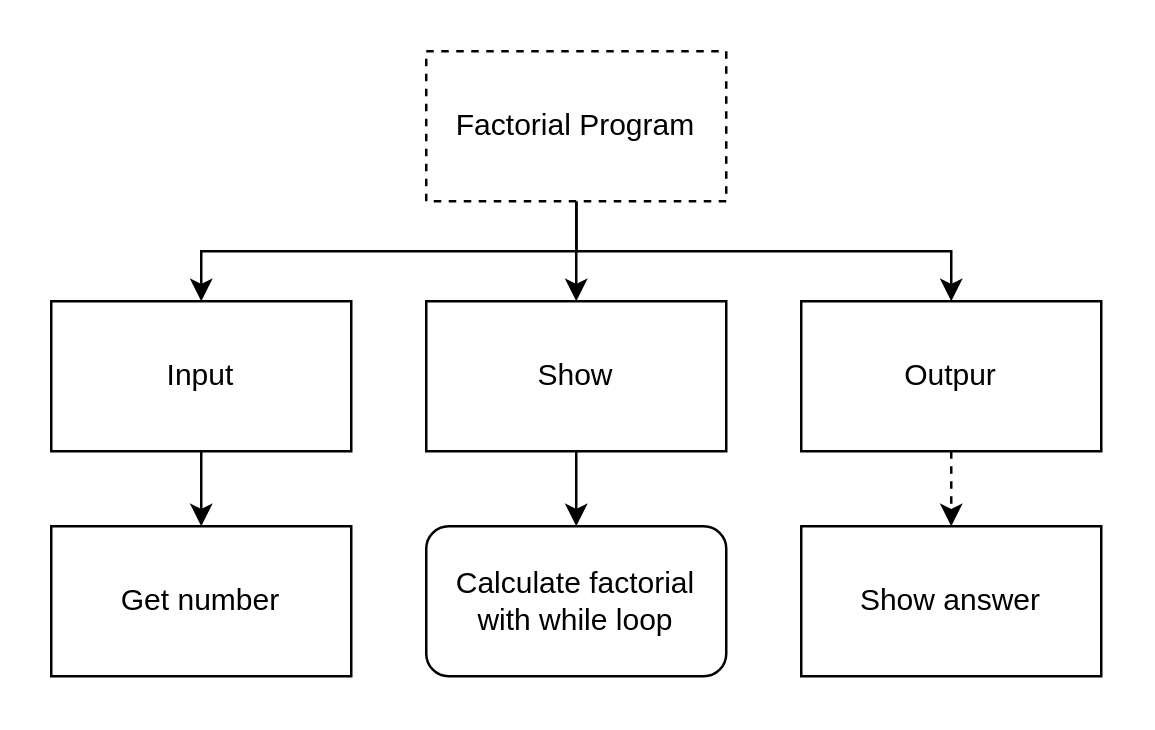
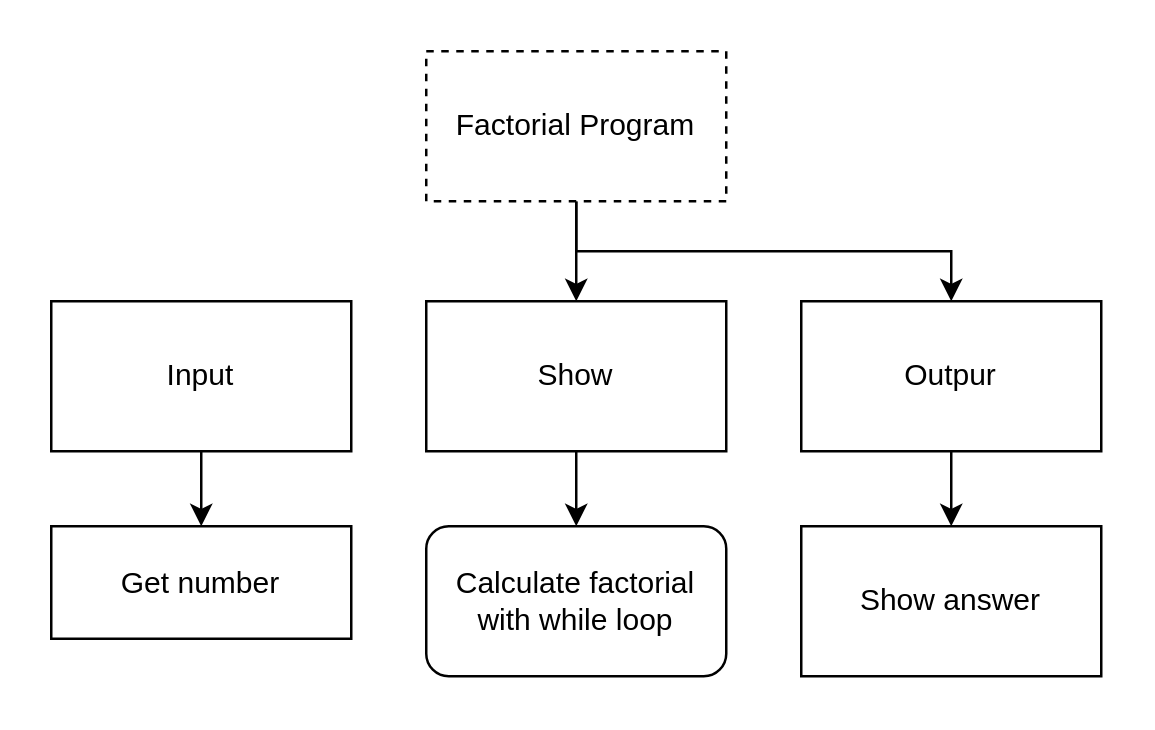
  <mxCell id="0" />
  <mxCell id="1" parent="0" />
  <mxCell id="2" style="edgeStyle=orthogonalEdgeStyle;rounded=0;orthogonalLoop=1;jettySize=auto;html=1;exitX=0.5;exitY=1;exitDx=0;exitDy=0;" edge="1" parent="1" source="5" target="9"><mxGeometry relative="1" as="geometry" /></mxCell>
- <mxCell id="3" style="edgeStyle=orthogonalEdgeStyle;rounded=0;orthogonalLoop=1;jettySize=auto;html=1;exitX=0.5;exitY=1;exitDx=0;exitDy=0;" edge="1" parent="1" source="5" target="7"><mxGeometry relative="1" as="geometry" /></mxCell>
  <mxCell id="4" style="edgeStyle=orthogonalEdgeStyle;rounded=0;orthogonalLoop=1;jettySize=auto;html=1;exitX=0.5;exitY=1;exitDx=0;exitDy=0;" edge="1" parent="1" source="5" target="11"><mxGeometry relative="1" as="geometry" /></mxCell>
  <mxCell id="5" value="Factorial Program" style="rounded=0;whiteSpace=wrap;html=1;dashed=1;" vertex="1" parent="1"><mxGeometry x="170" y="20" width="120" height="60" as="geometry" /></mxCell>
  <mxCell id="6" style="edgeStyle=orthogonalEdgeStyle;rounded=0;orthogonalLoop=1;jettySize=auto;html=1;exitX=0.5;exitY=1;exitDx=0;exitDy=0;entryX=0.5;entryY=0;entryDx=0;entryDy=0;" edge="1" parent="1" source="7" target="12"><mxGeometry relative="1" as="geometry" /></mxCell>
  <mxCell id="7" value="Input" style="rounded=0;whiteSpace=wrap;html=1;" vertex="1" parent="1"><mxGeometry x="20" y="120" width="120" height="60" as="geometry" /></mxCell>
  <mxCell id="8" style="edgeStyle=orthogonalEdgeStyle;rounded=0;orthogonalLoop=1;jettySize=auto;html=1;exitX=0.5;exitY=1;exitDx=0;exitDy=0;entryX=0.5;entryY=0;entryDx=0;entryDy=0;" edge="1" parent="1" source="9" target="13"><mxGeometry relative="1" as="geometry" /></mxCell>
  <mxCell id="9" value="Show" style="rounded=0;whiteSpace=wrap;html=1;" vertex="1" parent="1"><mxGeometry x="170" y="120" width="120" height="60" as="geometry" /></mxCell>
- <mxCell id="10" style="edgeStyle=orthogonalEdgeStyle;rounded=0;orthogonalLoop=1;jettySize=auto;html=1;exitX=0.5;exitY=1;exitDx=0;exitDy=0;entryX=0.5;entryY=0;entryDx=0;entryDy=0;dashed=1;" edge="1" parent="1" source="11" target="14"><mxGeometry relative="1" as="geometry" /></mxCell>
+ <mxCell id="10" style="edgeStyle=orthogonalEdgeStyle;rounded=0;orthogonalLoop=1;jettySize=auto;html=1;exitX=0.5;exitY=1;exitDx=0;exitDy=0;entryX=0.5;entryY=0;entryDx=0;entryDy=0;" edge="1" parent="1" source="11" target="14"><mxGeometry relative="1" as="geometry" /></mxCell>
  <mxCell id="11" value="Outpur" style="rounded=0;whiteSpace=wrap;html=1;" vertex="1" parent="1"><mxGeometry x="320" y="120" width="120" height="60" as="geometry" /></mxCell>
- <mxCell id="12" value="Get number" style="rounded=0;whiteSpace=wrap;html=1;" vertex="1" parent="1"><mxGeometry x="20" y="210" width="120" height="60" as="geometry" /></mxCell>
+ <mxCell id="12" value="Get number" style="rounded=0;whiteSpace=wrap;html=1;" vertex="1" parent="1"><mxGeometry x="20" y="210" width="120" height="45" as="geometry" /></mxCell>
  <mxCell id="13" value="Calculate factorial with while loop" style="whiteSpace=wrap;html=1;rounded=1;" vertex="1" parent="1"><mxGeometry x="170" y="210" width="120" height="60" as="geometry" /></mxCell>
  <mxCell id="14" value="Show answer" style="rounded=0;whiteSpace=wrap;html=1;" vertex="1" parent="1"><mxGeometry x="320" y="210" width="120" height="60" as="geometry" /></mxCell>
